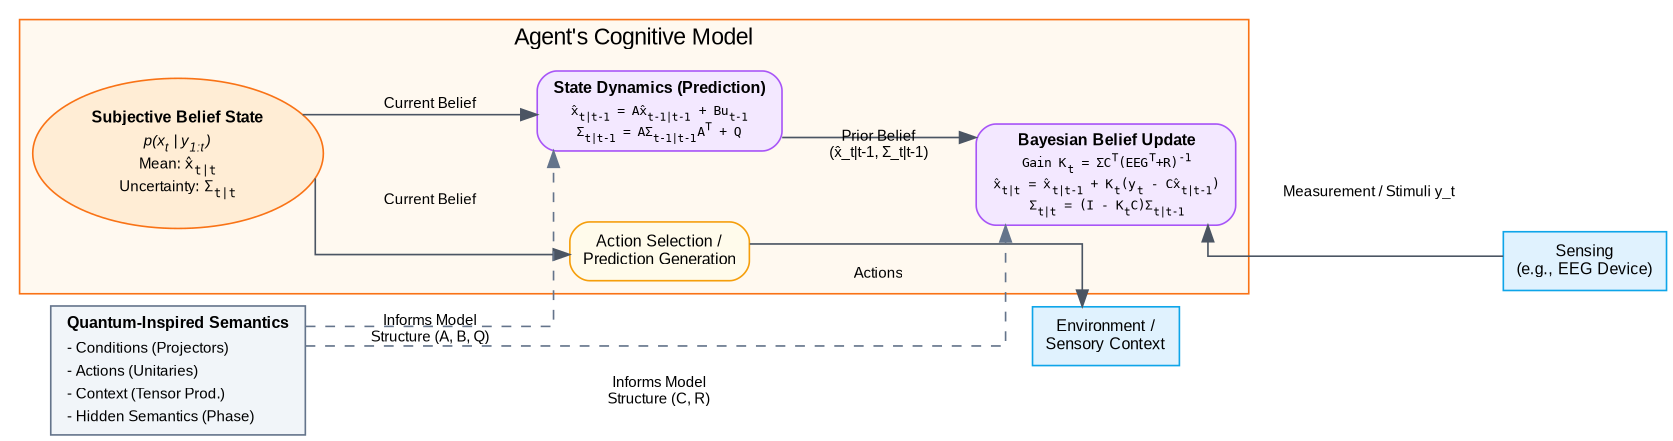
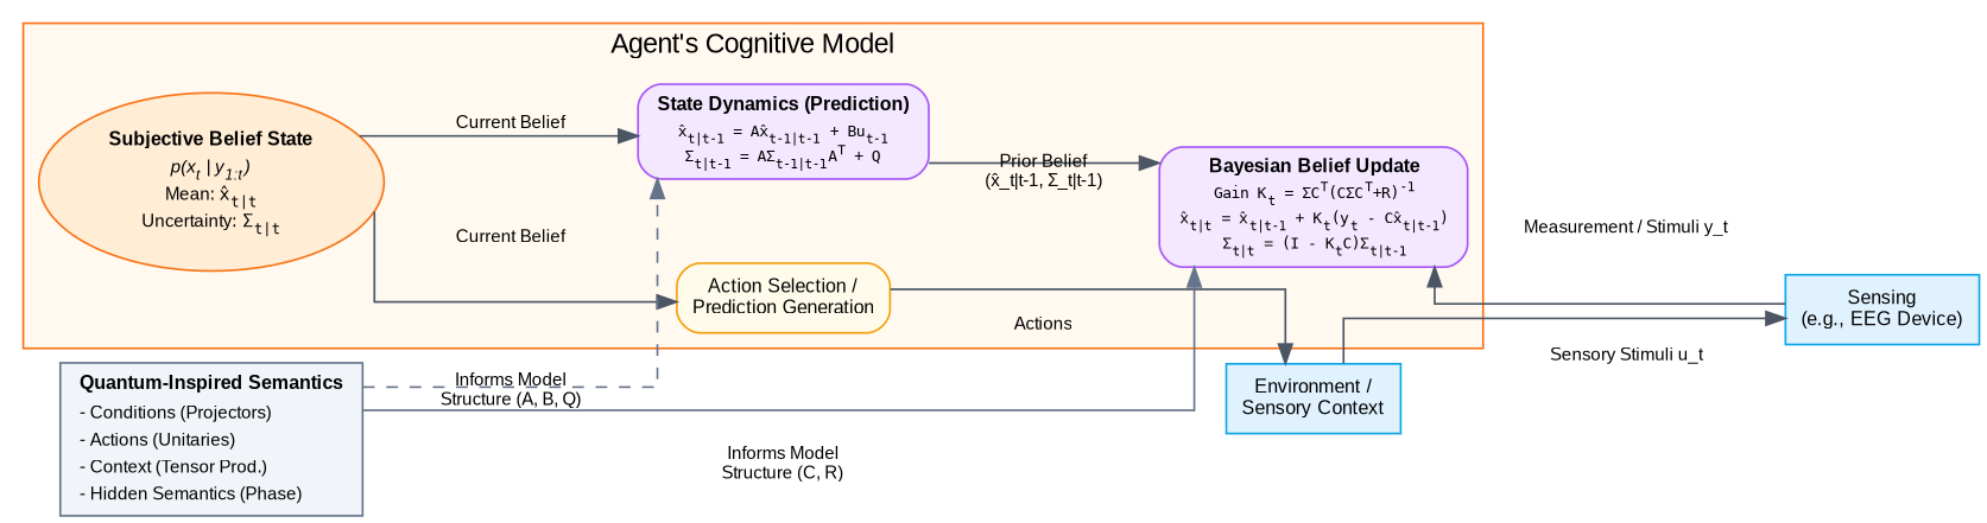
  digraph {
    compound=true
    fontname="Liberation Sans"
    nodesep=0.6
    rankdir=LR
    ranksep=0.8
    splines=ortho
    node [color="#A855F7" fillcolor="#F3E8FF" fontname="Liberation Sans" fontsize=10 shape=box style="rounded,filled"]
    edge [color="#4b5563" fontname="Liberation Sans" fontsize=9]
    n1 [color="#F97316" fillcolor="#FFEDD5" label=<<table border="0" cellborder="0" cellspacing="0">             <tr><td align="center"><b>Subjective Belief State</b></td></tr>             <tr><td align="center"><font point-size="9"><i>p(x<sub>t</sub> | y<sub>1:t</sub>)</i></font></td></tr>             <tr><td align="center"><font point-size="9">Mean: <font face="monospace">x̂<sub>t|t</sub></font></font></td></tr>             <tr><td align="center"><font point-size="9">Uncertainty: <font face="monospace">Σ<sub>t|t</sub></font></font></td></tr>         </table>> shape=ellipse]
    n2 [label=<<table border="0" cellborder="0" cellspacing="0">             <tr><td align="center"><b>State Dynamics (Prediction)</b></td></tr>             <tr><td align="center"><font point-size="8" face="monospace">x̂<sub>t|t-1</sub> = Ax̂<sub>t-1|t-1</sub> + Bu<sub>t-1</sub></font></td></tr>             <tr><td align="center"><font point-size="8" face="monospace">Σ<sub>t|t-1</sub> = AΣ<sub>t-1|t-1</sub>A<sup>T</sup> + Q</font></td></tr>         </table>>]
-   n3 [label=<<table border="0" cellborder="0" cellspacing="0">             <tr><td align="center"><b>Bayesian Belief Update</b></td></tr>             <tr><td align="center"><font point-size="8" face="monospace">Gain K<sub>t</sub> = ΣC<sup>T</sup>(EEG<sup>T</sup>+R)<sup>-1</sup></font></td></tr>             <tr><td align="center"><font point-size="8" face="monospace">x̂<sub>t|t</sub> = x̂<sub>t|t-1</sub> + K<sub>t</sub>(y<sub>t</sub> - Cx̂<sub>t|t-1</sub>)</font></td></tr>             <tr><td align="center"><font point-size="8" face="monospace">Σ<sub>t|t</sub> = (I - K<sub>t</sub>C)Σ<sub>t|t-1</sub></font></td></tr>         </table>>]
+   n3 [label=<<table border="0" cellborder="0" cellspacing="0">             <tr><td align="center"><b>Bayesian Belief Update</b></td></tr>             <tr><td align="center"><font point-size="8" face="monospace">Gain K<sub>t</sub> = ΣC<sup>T</sup>(CΣC<sup>T</sup>+R)<sup>-1</sup></font></td></tr>             <tr><td align="center"><font point-size="8" face="monospace">x̂<sub>t|t</sub> = x̂<sub>t|t-1</sub> + K<sub>t</sub>(y<sub>t</sub> - Cx̂<sub>t|t-1</sub>)</font></td></tr>             <tr><td align="center"><font point-size="8" face="monospace">Σ<sub>t|t</sub> = (I - K<sub>t</sub>C)Σ<sub>t|t-1</sub></font></td></tr>         </table>>]
    n4 [color="#F59E0B" fillcolor="#FFFBEB" label="Action Selection /\nPrediction Generation"]
    n5 [color="#0EA5E9" fillcolor="#E0F2FE" label="Environment /\nSensory Context" style=filled]
    n6 [color="#0EA5E9" fillcolor="#E0F2FE" label="Sensing\n(e.g., EEG Device)" style=filled]
    n7 [color="#64748B" fillcolor="#F1F5F9" label=<<table border="0" cellborder="0" cellspacing="0">         <tr><td align="center"><b>Quantum-Inspired Semantics</b></td></tr>         <tr><td align="left"><font point-size="9">- Conditions (Projectors)</font></td></tr>         <tr><td align="left"><font point-size="9">- Actions (Unitaries)</font></td></tr>         <tr><td align="left"><font point-size="9">- Context (Tensor Prod.)</font></td></tr>         <tr><td align="left"><font point-size="9">- Hidden Semantics (Phase)</font></td></tr>     </table>> style=filled]
    subgraph cluster_1 {
      color="#F97316"
      fillcolor="#FFF9F0"
      label="Agent's Cognitive Model"
      style=filled
      n1
      n2
      n3
      n4
    }
    n1 -> n2 [label="Current Belief"]
    n1 -> n4 [label="Current Belief" style=solid]
    n2 -> n3 [label="Prior Belief\n(x̂_t|t-1, Σ_t|t-1)"]
    n4 -> n5 [label=Actions style=solid]
+   n5 -> n6 [label="Sensory Stimuli u_t"]
    n6 -> n3 [label="Measurement / Stimuli y_t"]
    n7 -> n2 [color="#64748B" label="Informs Model\nStructure (A, B, Q)" style=dashed]
-   n7 -> n3 [color="#64748B" constraint=false label="Informs Model\nStructure (C, R)" style=dashed]
+   n7 -> n3 [color="#64748B" constraint=false label="Informs Model\nStructure (C, R)" style=solid]
  }
